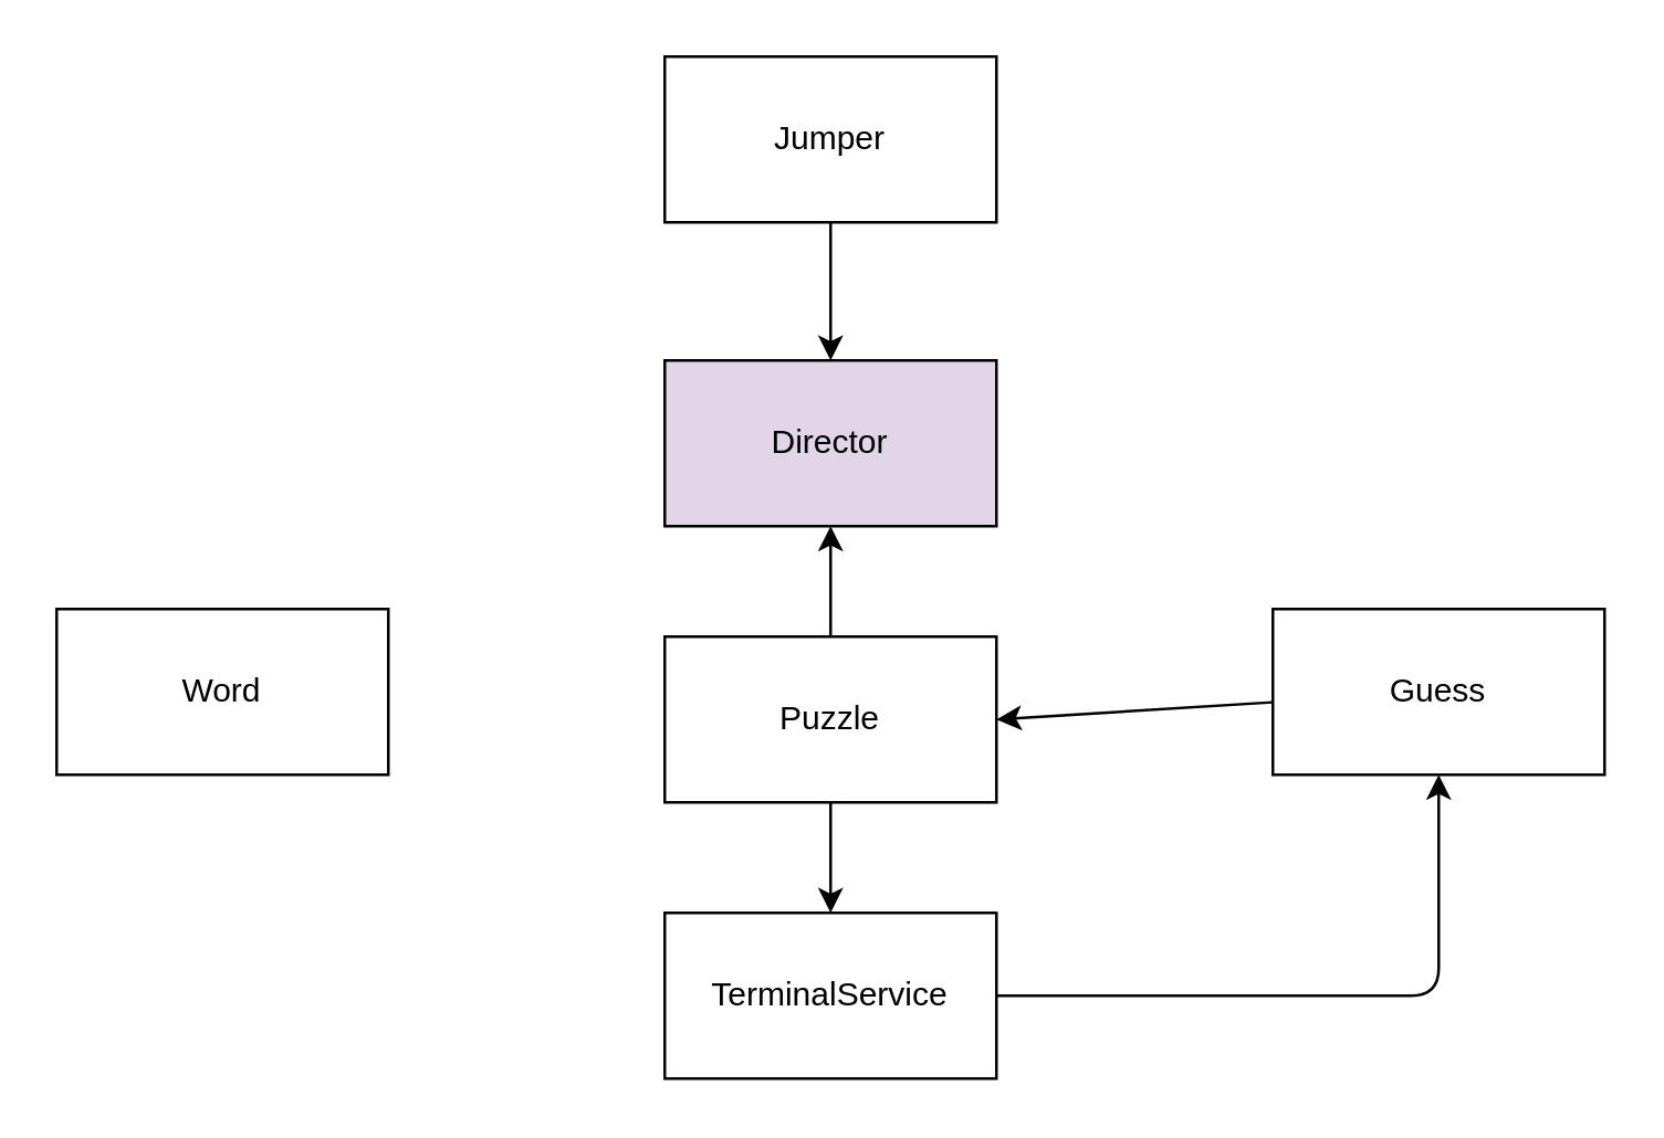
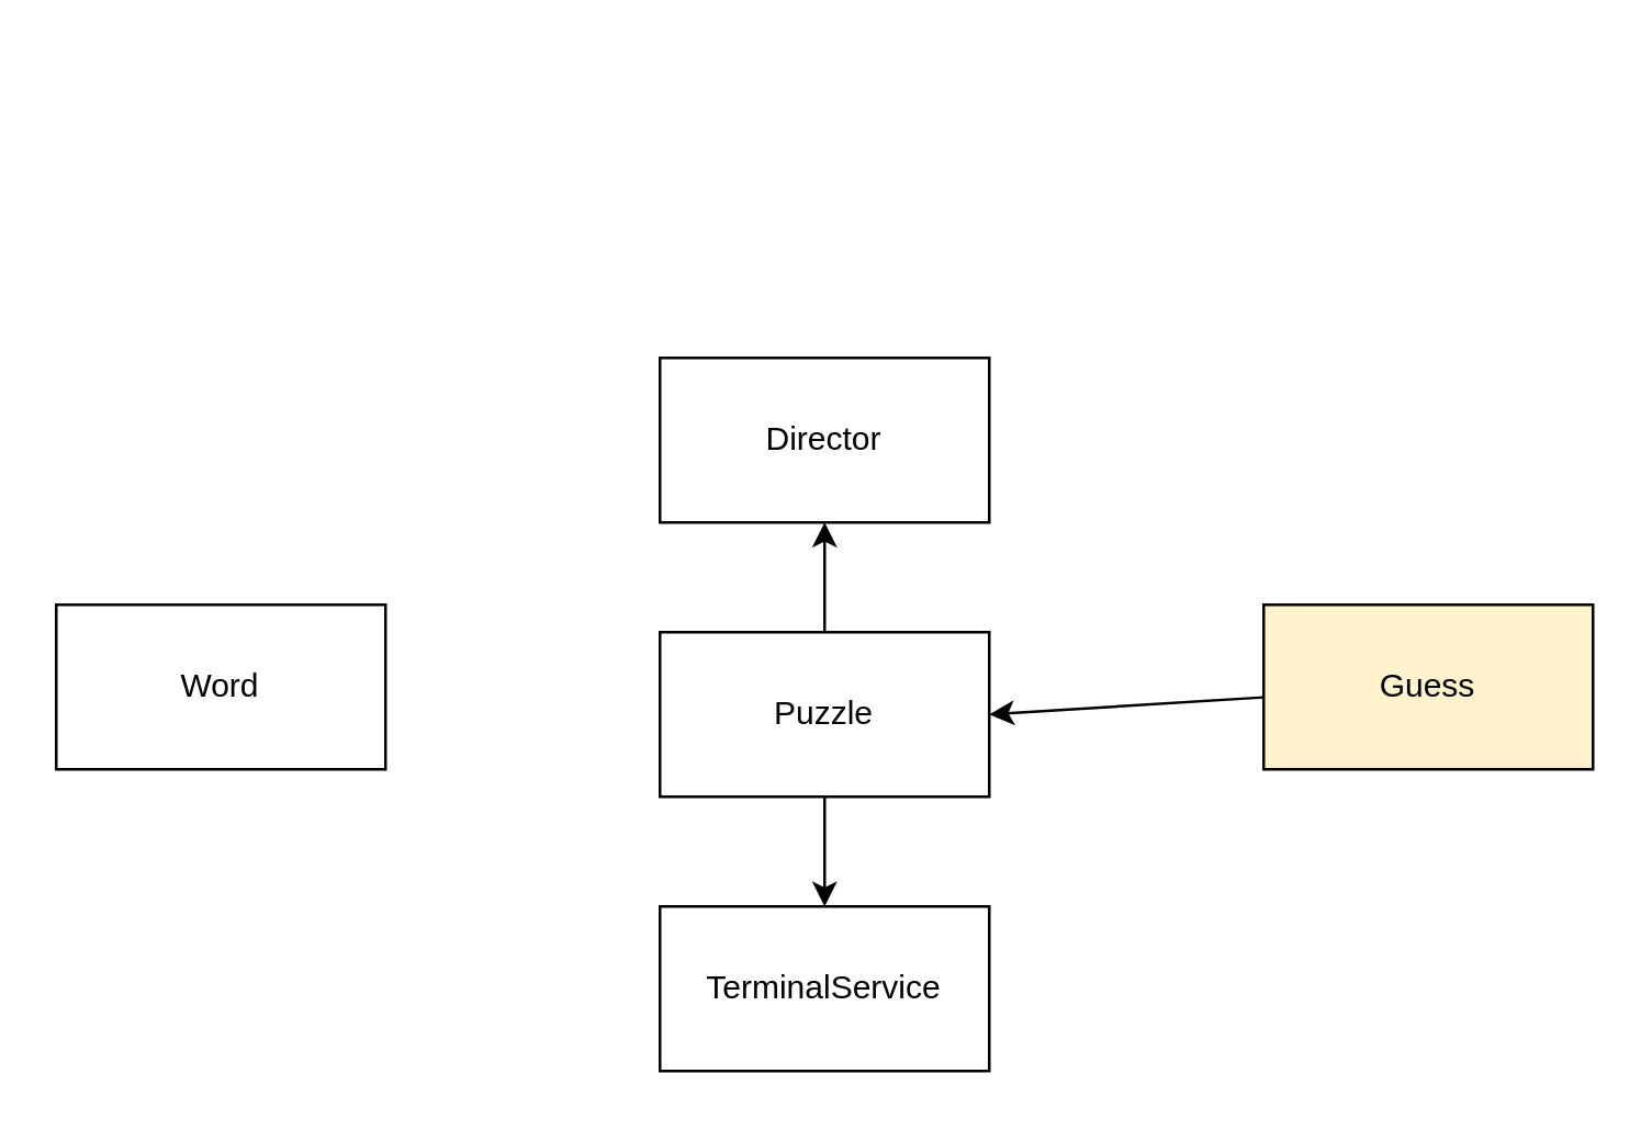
  <mxCell id="0" />
  <mxCell id="1" parent="0" />
- <mxCell id="2" style="edgeStyle=none;html=1;exitX=0.5;exitY=1;exitDx=0;exitDy=0;entryX=0.5;entryY=0;entryDx=0;entryDy=0;" parent="1" source="3" target="4" edge="1"><mxGeometry relative="1" as="geometry" /></mxCell>
- <mxCell id="3" value="Jumper" style="rounded=0;whiteSpace=wrap;html=1;" parent="1" vertex="1"><mxGeometry x="240" y="20" width="120" height="60" as="geometry" /></mxCell>
- <mxCell id="4" value="Director" style="rounded=0;whiteSpace=wrap;html=1;fillColor=#e1d5e7;" parent="1" vertex="1"><mxGeometry x="240" y="130" width="120" height="60" as="geometry" /></mxCell>
- <mxCell id="5" style="edgeStyle=none;html=1;exitX=1;exitY=0.5;exitDx=0;exitDy=0;entryX=0.5;entryY=1;entryDx=0;entryDy=0;" parent="1" source="6" target="11" edge="1"><mxGeometry relative="1" as="geometry"><Array as="points"><mxPoint x="520" y="360" /></Array></mxGeometry></mxCell>
+ <mxCell id="4" value="Director" style="rounded=0;whiteSpace=wrap;html=1;" parent="1" vertex="1"><mxGeometry x="240" y="130" width="120" height="60" as="geometry" /></mxCell>
  <mxCell id="6" value="TerminalService" style="rounded=0;whiteSpace=wrap;html=1;" parent="1" vertex="1"><mxGeometry x="240" y="330" width="120" height="60" as="geometry" /></mxCell>
  <mxCell id="7" style="edgeStyle=none;html=1;exitX=0.5;exitY=1;exitDx=0;exitDy=0;" parent="1" source="9" target="6" edge="1"><mxGeometry relative="1" as="geometry" /></mxCell>
  <mxCell id="8" style="edgeStyle=none;html=1;entryX=0.5;entryY=1;entryDx=0;entryDy=0;" edge="1" parent="1" source="9" target="4"><mxGeometry relative="1" as="geometry" /></mxCell>
  <mxCell id="9" value="Puzzle" style="rounded=0;whiteSpace=wrap;html=1;" parent="1" vertex="1"><mxGeometry x="240" y="230" width="120" height="60" as="geometry" /></mxCell>
  <mxCell id="10" style="edgeStyle=none;html=1;entryX=1;entryY=0.5;entryDx=0;entryDy=0;" parent="1" source="11" target="9" edge="1"><mxGeometry relative="1" as="geometry" /></mxCell>
- <mxCell id="11" value="Guess" style="rounded=0;whiteSpace=wrap;html=1;" parent="1" vertex="1"><mxGeometry x="460" y="220" width="120" height="60" as="geometry" /></mxCell>
+ <mxCell id="11" value="Guess" style="rounded=0;whiteSpace=wrap;html=1;fillColor=#fff2cc;" parent="1" vertex="1"><mxGeometry x="460" y="220" width="120" height="60" as="geometry" /></mxCell>
  <mxCell id="12" value="Word" style="rounded=0;whiteSpace=wrap;html=1;" parent="1" vertex="1"><mxGeometry x="20" y="220" width="120" height="60" as="geometry" /></mxCell>
